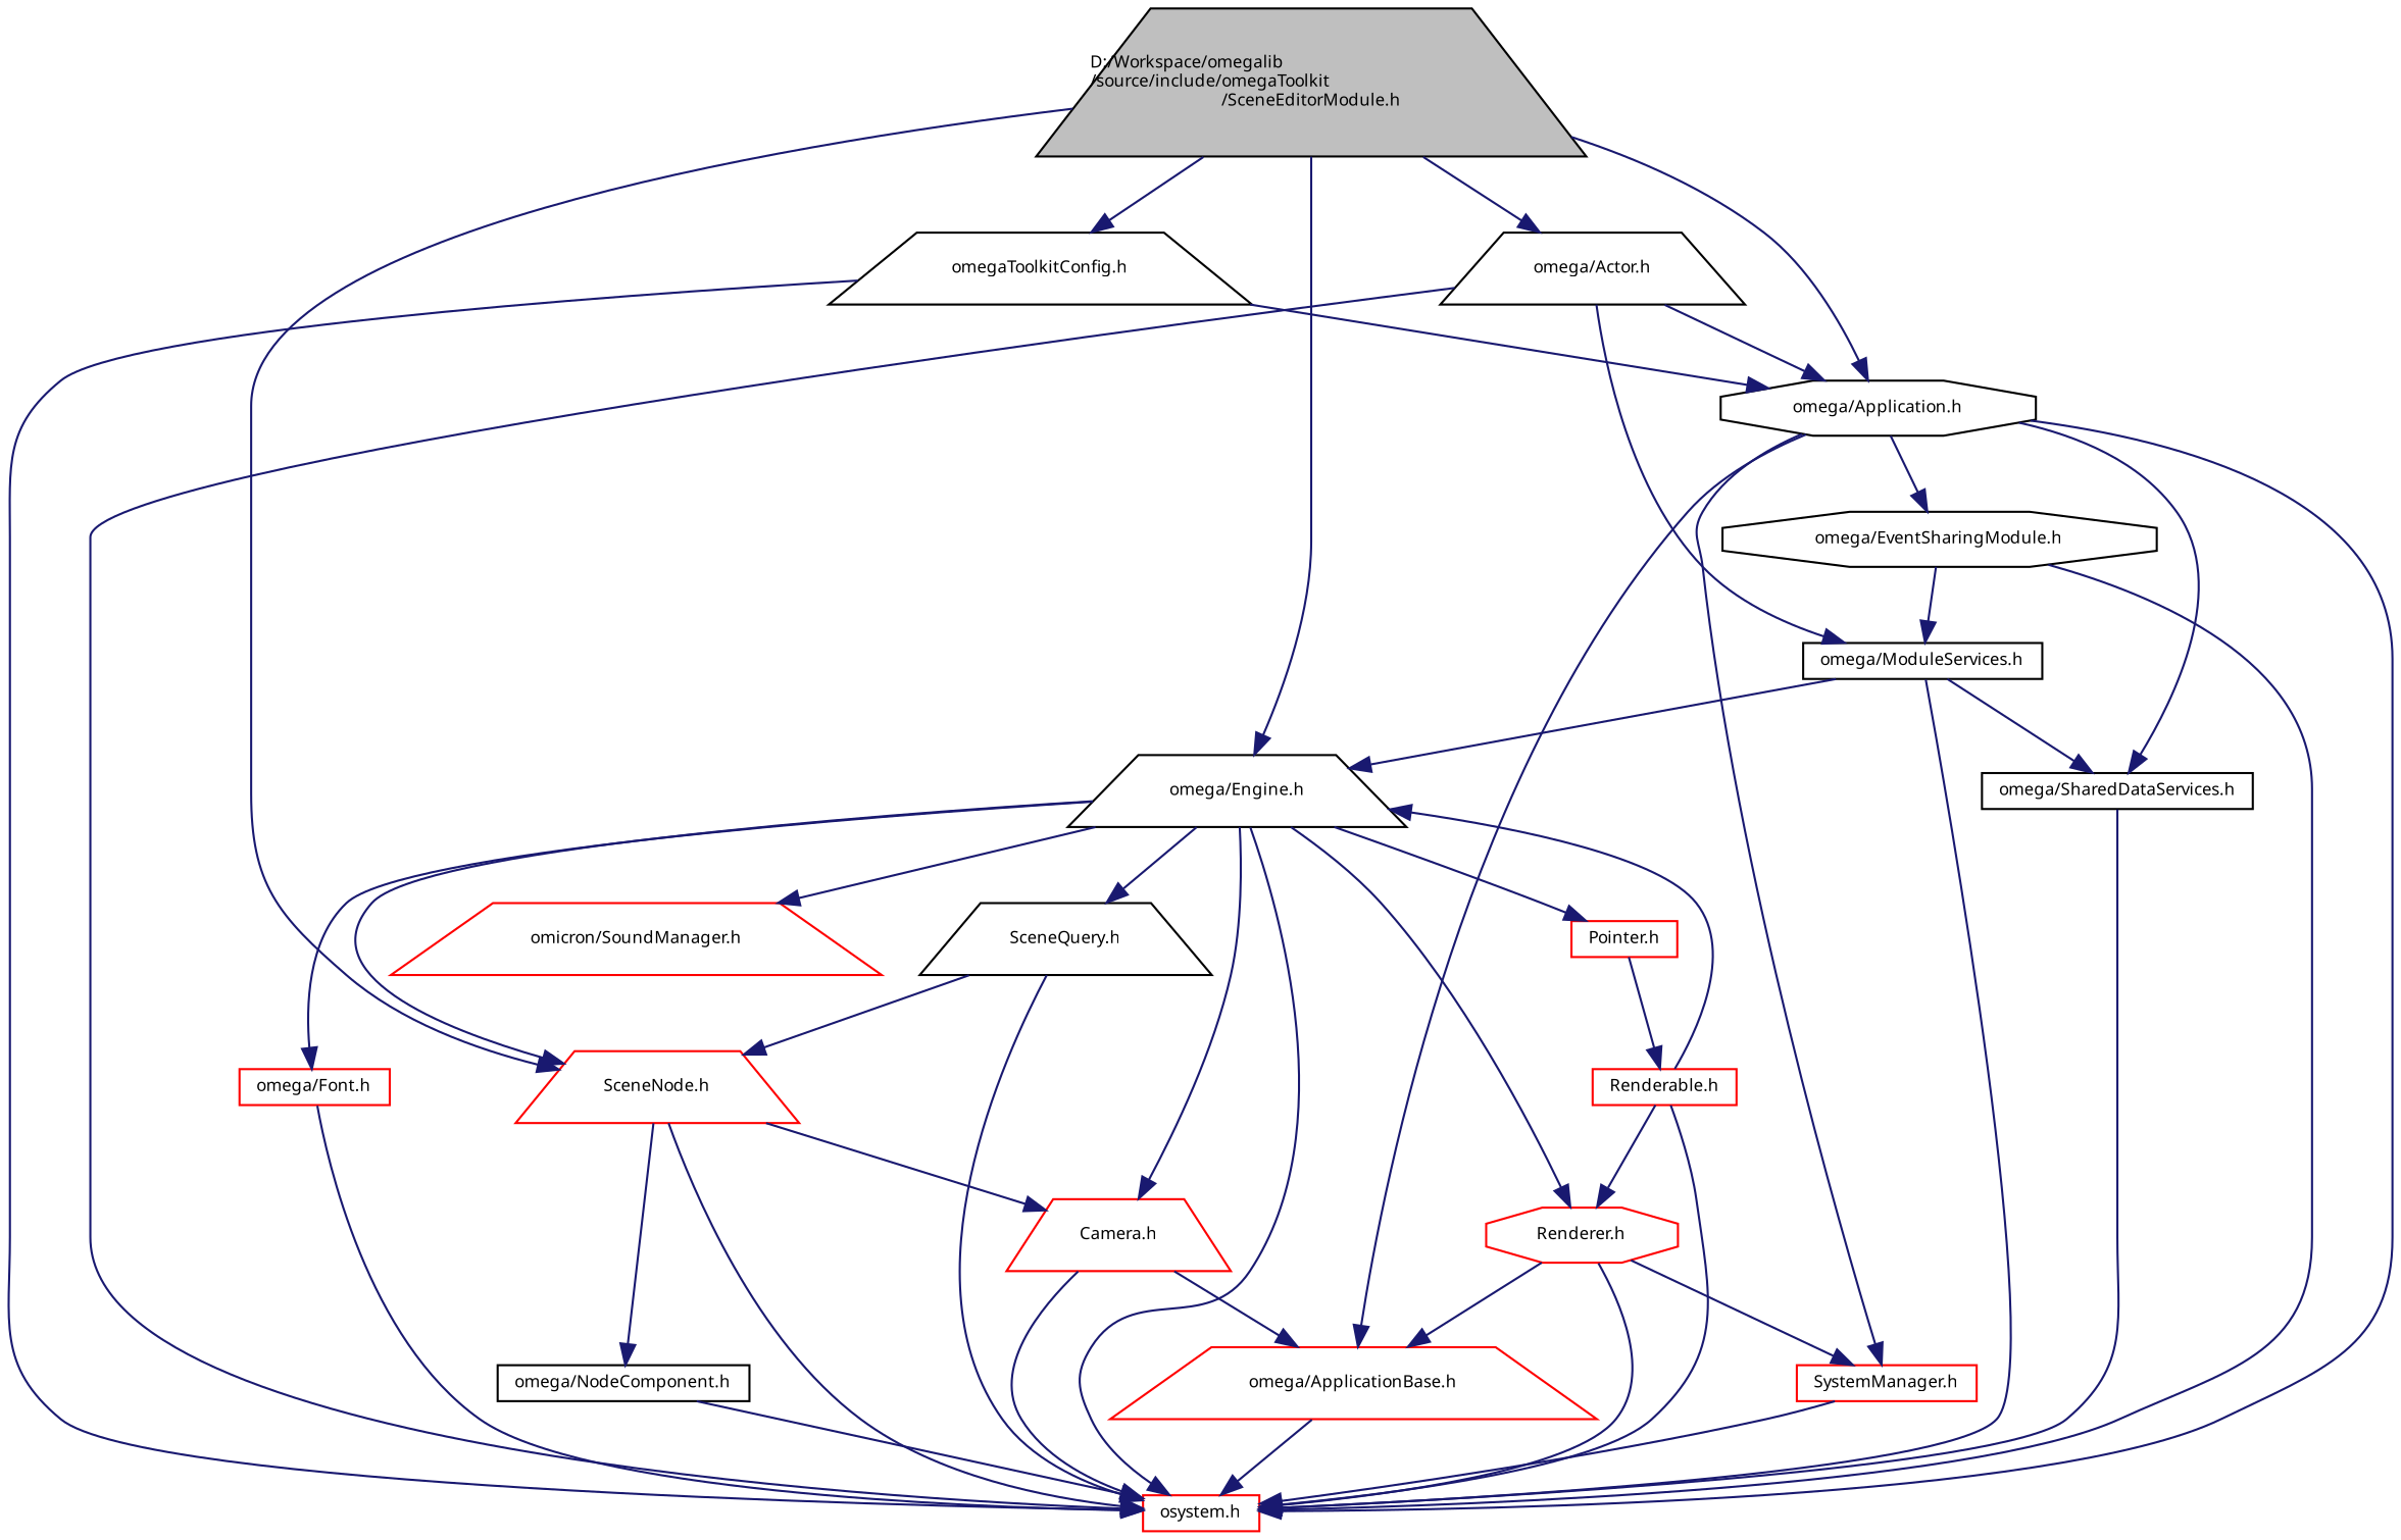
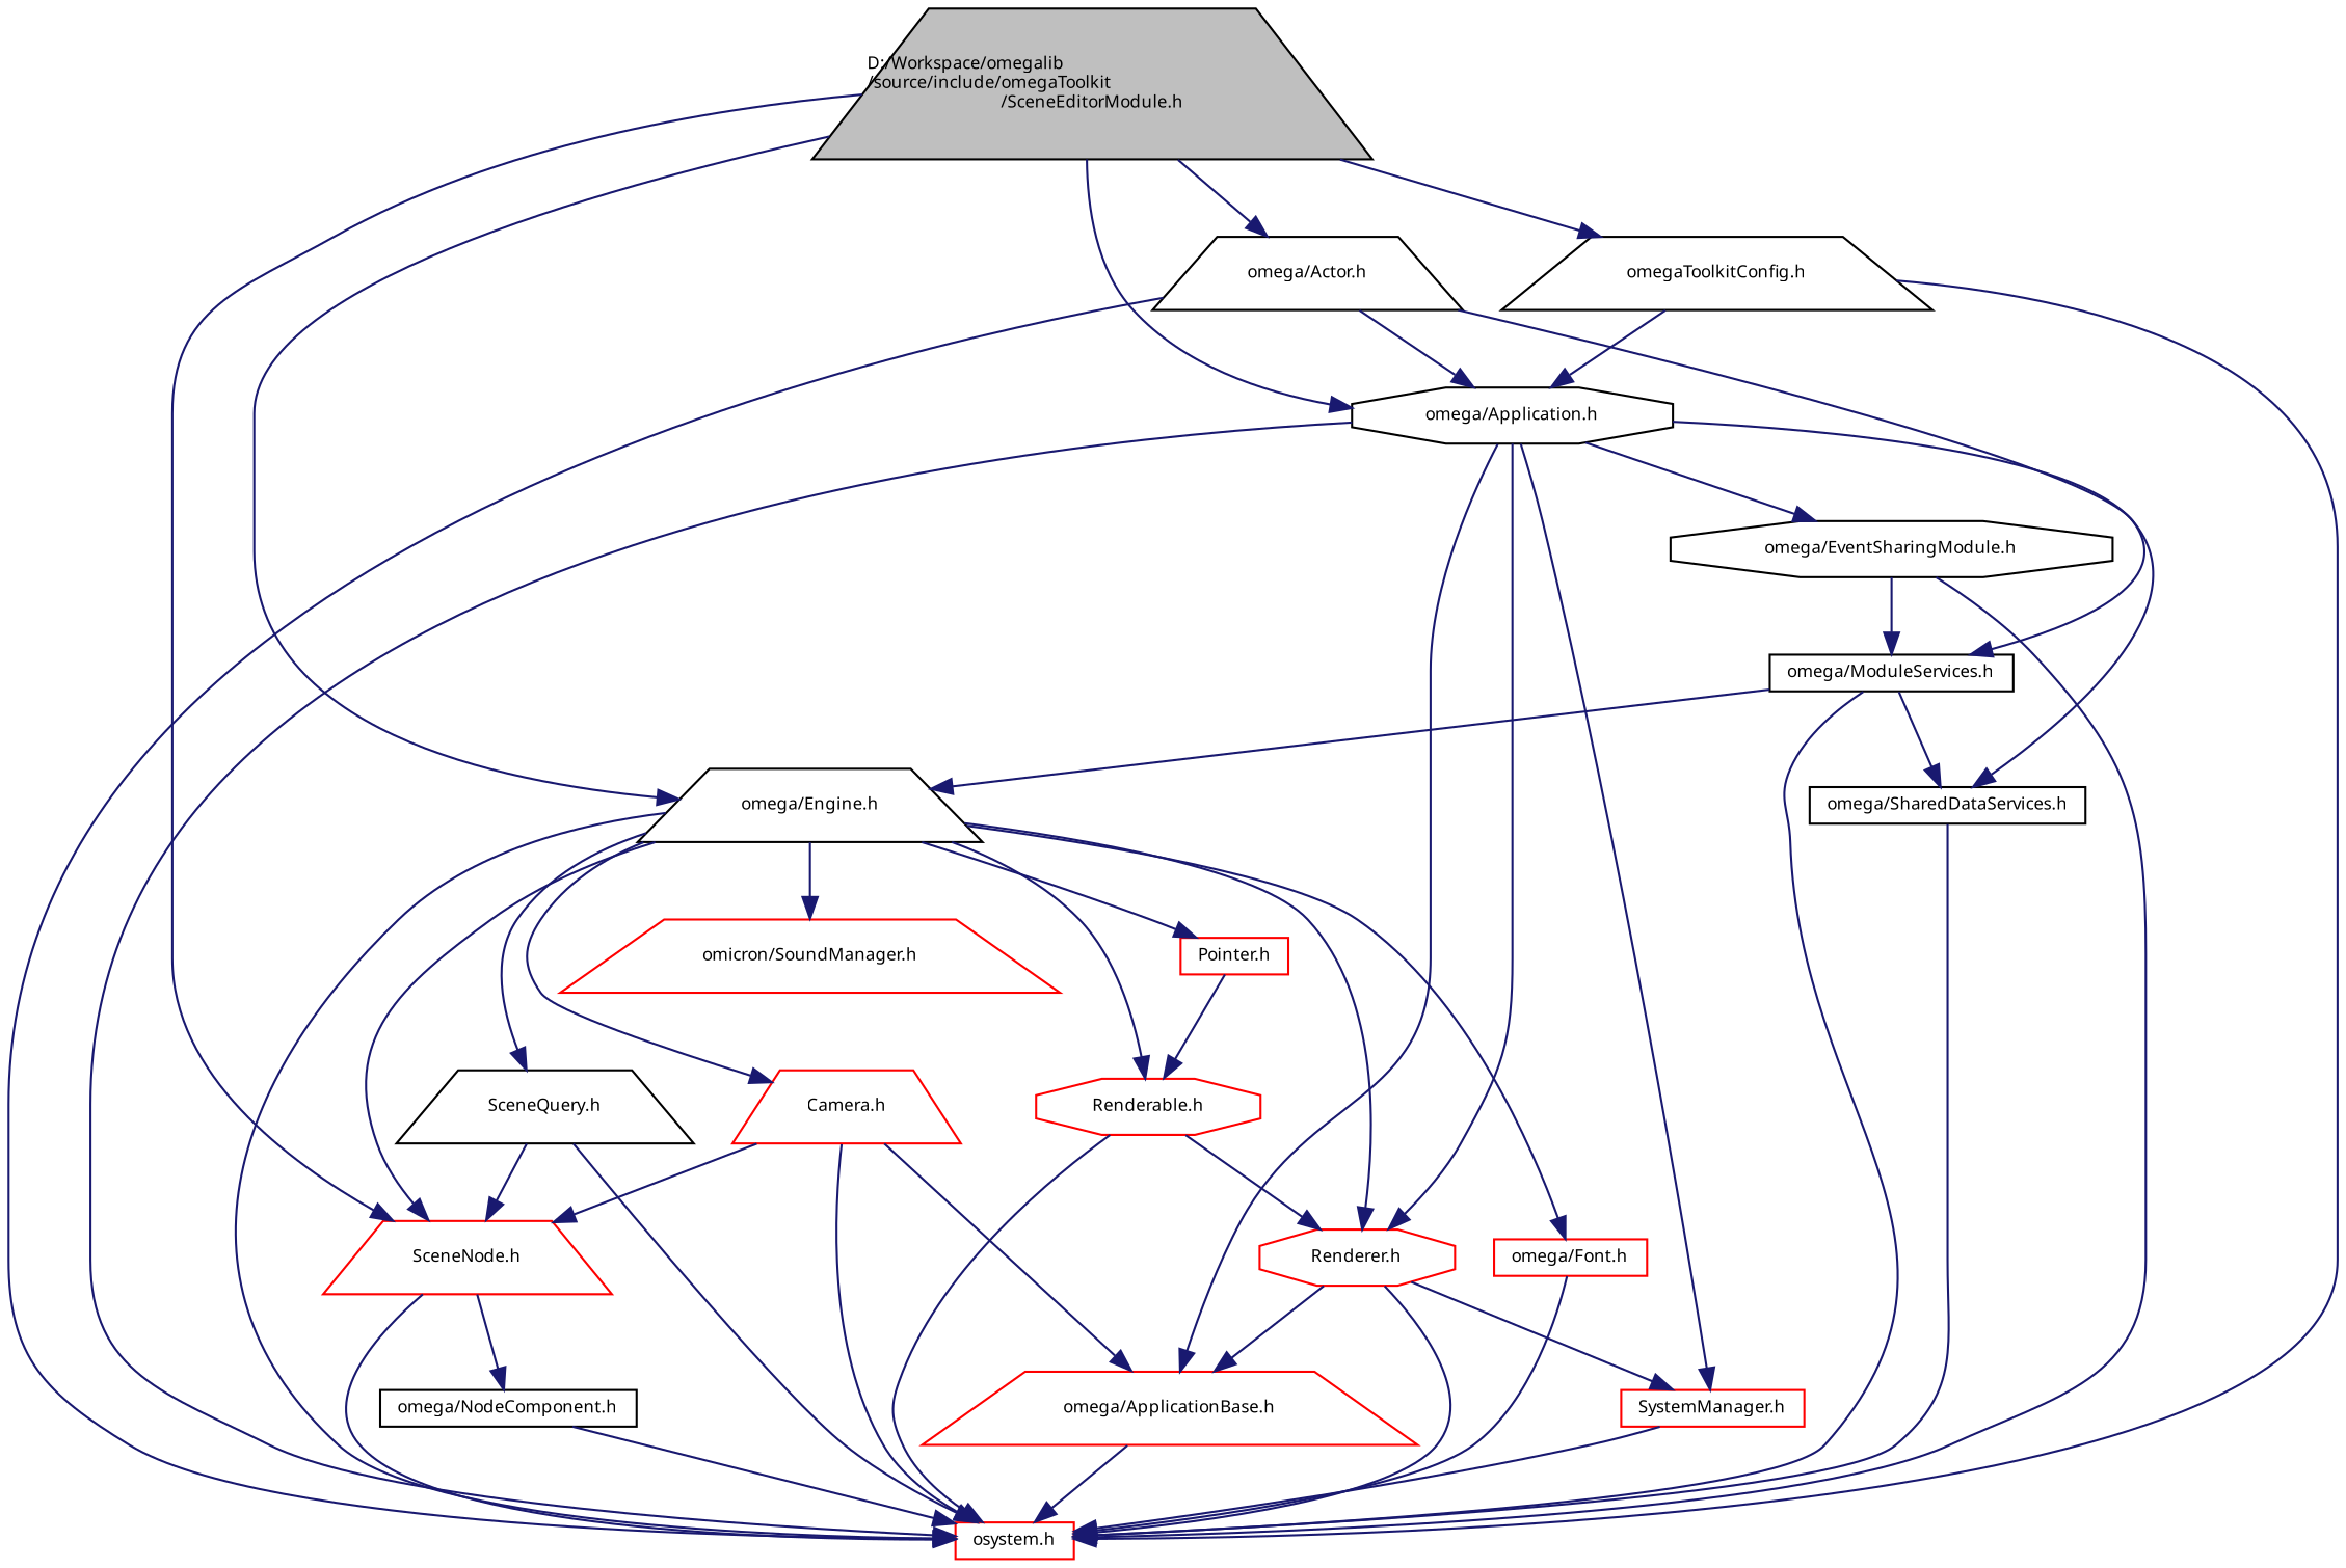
  digraph {
    node [color=black fontname="FreeSans.ttf" fontsize=8 shape=trapezium]
    edge [color=midnightblue fontname="FreeSans.ttf" fontsize=8 labelfontname="FreeSans.ttf" labelfontsize=8 style=solid]
    n1 [fillcolor=grey75 fontcolor=black height=0.2 label="D:/Workspace/omegalib\l/source/include/omegaToolkit\l/SceneEditorModule.h" style=filled width=0.4]
    n2 [height=0.2 label="omega/Engine.h" width=0.4]
    n3 [color=red height=0.2 label="SceneNode.h" width=0.4]
    n4 [height=0.2 label="omega/Application.h" shape=octagon width=0.4]
    n5 [height=0.2 label="omega/Actor.h" width=0.4]
    n6 [height=0.2 label="omegaToolkitConfig.h" width=0.4]
    n7 [color=red height=0.2 label="osystem.h" shape=box width=0.4]
    n8 [color=red height=0.2 label="Renderer.h" shape=octagon width=0.4]
    n9 [color=red height=0.2 label="Pointer.h" shape=box width=0.4]
-   n10 [color=red height=0.2 label="Renderable.h" shape=box width=0.4]
+   n10 [color=red height=0.2 label="Renderable.h" shape=octagon width=0.4]
    n11 [height=0.2 label="SceneQuery.h" width=0.4]
    n12 [color=red height=0.2 label="Camera.h" width=0.4]
    n13 [color=red height=0.2 label="omega/Font.h" shape=box width=0.4]
    n14 [color=red height=0.2 label="omicron/SoundManager.h" width=0.4]
    n15 [height=0.2 label="omega/NodeComponent.h" shape=box width=0.4]
    n16 [color=red height=0.2 label="omega/ApplicationBase.h" width=0.4]
    n17 [color=red height=0.2 label="SystemManager.h" shape=box width=0.4]
    n18 [height=0.2 label="omega/SharedDataServices.h" shape=box width=0.4]
    n19 [height=0.2 label="omega/EventSharingModule.h" shape=octagon width=0.4]
    n20 [height=0.2 label="omega/ModuleServices.h" shape=box width=0.4]
    n1 -> n2
    n1 -> n3
    n1 -> n4
    n1 -> n5
    n1 -> n6
    n2 -> n3
    n2 -> n7
    n2 -> n8
    n2 -> n9
-   n10 -> n2
+   n2 -> n10
    n2 -> n11
    n2 -> n12
    n2 -> n13
    n2 -> n14
    n3 -> n7
    n3 -> n15
    n4 -> n7
+   n4 -> n8
    n4 -> n16
    n4 -> n17
    n4 -> n18
    n4 -> n19
    n5 -> n4
    n5 -> n7
    n5 -> n20
    n6 -> n4
    n6 -> n7
    n8 -> n7
    n8 -> n16
    n8 -> n17
    n9 -> n10
    n10 -> n7
    n10 -> n8
    n11 -> n3
    n11 -> n7
-   n3 -> n12
+   n12 -> n3
    n12 -> n7
    n12 -> n16
    n13 -> n7
    n15 -> n7
    n16 -> n7
    n17 -> n7
    n18 -> n7
    n19 -> n7
    n19 -> n20
    n20 -> n2
    n20 -> n7
    n20 -> n18
  }
